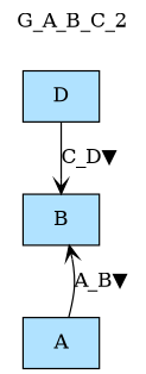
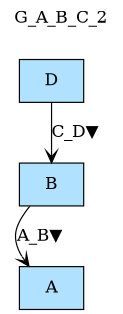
  digraph {
    label=G_A_B_C_2
    labelfontsize=12
    labelloc=tl
    node [fillcolor=lightskyblue1 shape=box style=filled]
    edge [arrowhead=vee]
    n1 [label=B]
    n2 [label=A]
    n3 [label=D]
-   n2 -> n1 [label="A_B▼"]
+   n1 -> n2 [label="A_B▼"]
    n3 -> n1 [label="C_D▼"]
  }
